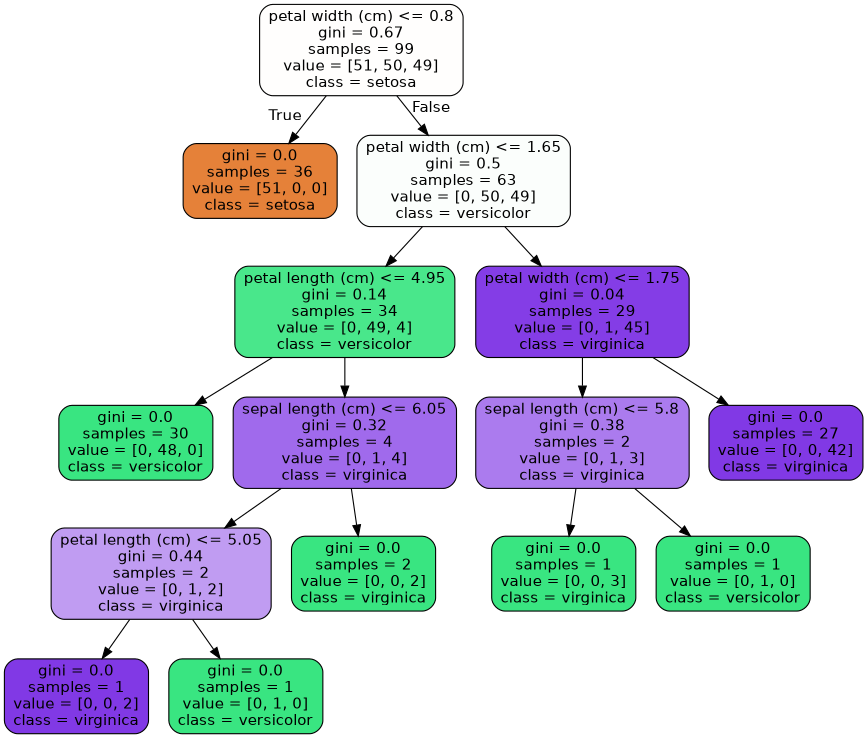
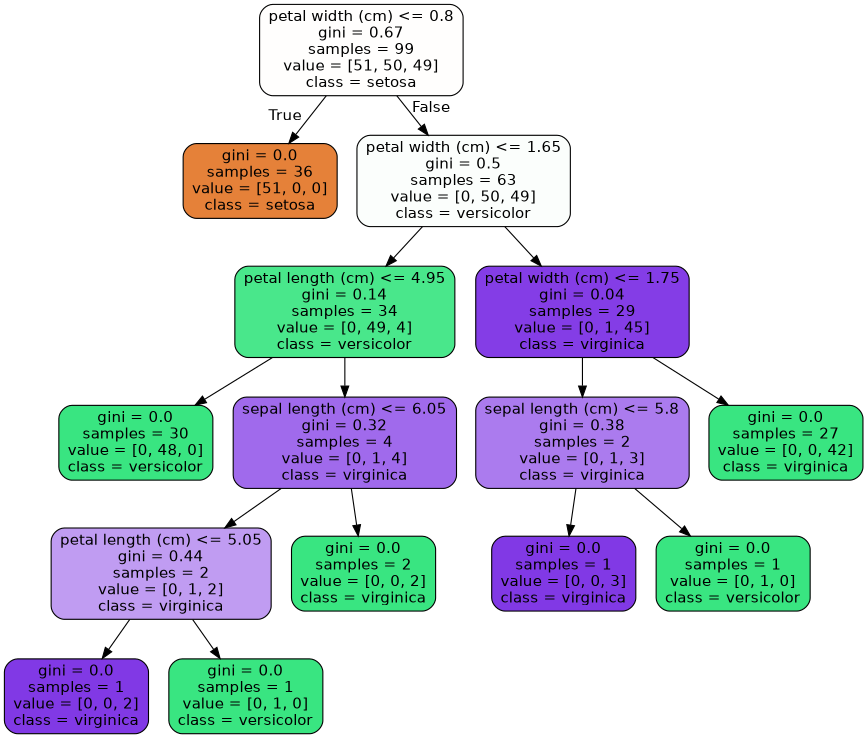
  digraph {
    fontname="DejaVu Sans"
    node [color=black fillcolor="#39e581" fontname="DejaVu Sans" shape=box style="filled, rounded"]
    edge [fontname="DejaVu Sans"]
    n1 [fillcolor="#fffefd" label="petal width (cm) <= 0.8\ngini = 0.67\nsamples = 99\nvalue = [51, 50, 49]\nclass = setosa"]
    n2 [fillcolor="#e58139" label="gini = 0.0\nsamples = 36\nvalue = [51, 0, 0]\nclass = setosa"]
    n3 [fillcolor="#fbfefc" label="petal width (cm) <= 1.65\ngini = 0.5\nsamples = 63\nvalue = [0, 50, 49]\nclass = versicolor"]
    n4 [fillcolor="#49e78b" label="petal length (cm) <= 4.95\ngini = 0.14\nsamples = 34\nvalue = [0, 49, 4]\nclass = versicolor"]
    n5 [fillcolor="#843de6" label="petal width (cm) <= 1.75\ngini = 0.04\nsamples = 29\nvalue = [0, 1, 45]\nclass = virginica"]
    n6 [label="gini = 0.0\nsamples = 30\nvalue = [0, 48, 0]\nclass = versicolor"]
    n7 [fillcolor="#a06aec" label="sepal length (cm) <= 6.05\ngini = 0.32\nsamples = 4\nvalue = [0, 1, 4]\nclass = virginica"]
    n8 [fillcolor="#ab7bee" label="sepal length (cm) <= 5.8\ngini = 0.38\nsamples = 2\nvalue = [0, 1, 3]\nclass = virginica"]
-   n9 [fillcolor="#8139e5" label="gini = 0.0\nsamples = 27\nvalue = [0, 0, 42]\nclass = virginica"]
+   n9 [label="gini = 0.0\nsamples = 27\nvalue = [0, 0, 42]\nclass = virginica"]
    n10 [fillcolor="#c09cf2" label="petal length (cm) <= 5.05\ngini = 0.44\nsamples = 2\nvalue = [0, 1, 2]\nclass = virginica"]
    n11 [label="gini = 0.0\nsamples = 2\nvalue = [0, 0, 2]\nclass = virginica"]
    n12 [fillcolor="#8139e5" label="gini = 0.0\nsamples = 1\nvalue = [0, 0, 2]\nclass = virginica"]
    n13 [label="gini = 0.0\nsamples = 1\nvalue = [0, 1, 0]\nclass = versicolor"]
-   n14 [label="gini = 0.0\nsamples = 1\nvalue = [0, 0, 3]\nclass = virginica"]
+   n14 [fillcolor="#8139e5" label="gini = 0.0\nsamples = 1\nvalue = [0, 0, 3]\nclass = virginica"]
    n15 [label="gini = 0.0\nsamples = 1\nvalue = [0, 1, 0]\nclass = versicolor"]
    n1 -> n2 [headlabel=True labelangle=45 labeldistance=2.5]
    n1 -> n3 [headlabel=False labelangle=-45 labeldistance=2.5]
    n3 -> n4
    n3 -> n5
    n4 -> n6
    n4 -> n7
    n5 -> n8
    n5 -> n9
    n7 -> n10
    n7 -> n11
    n8 -> n14
    n8 -> n15
    n10 -> n12
    n10 -> n13
  }
